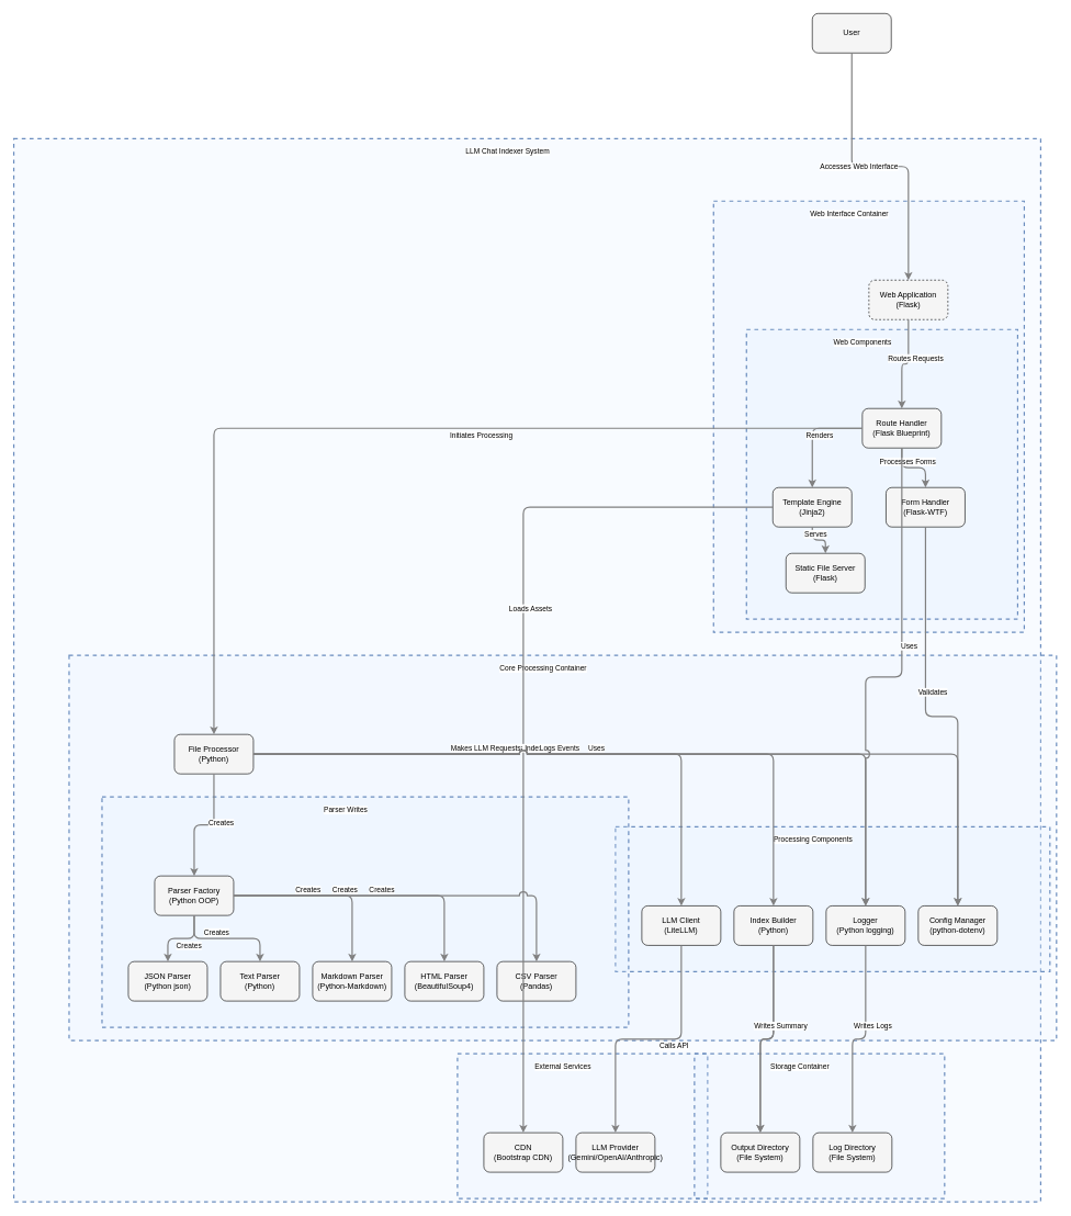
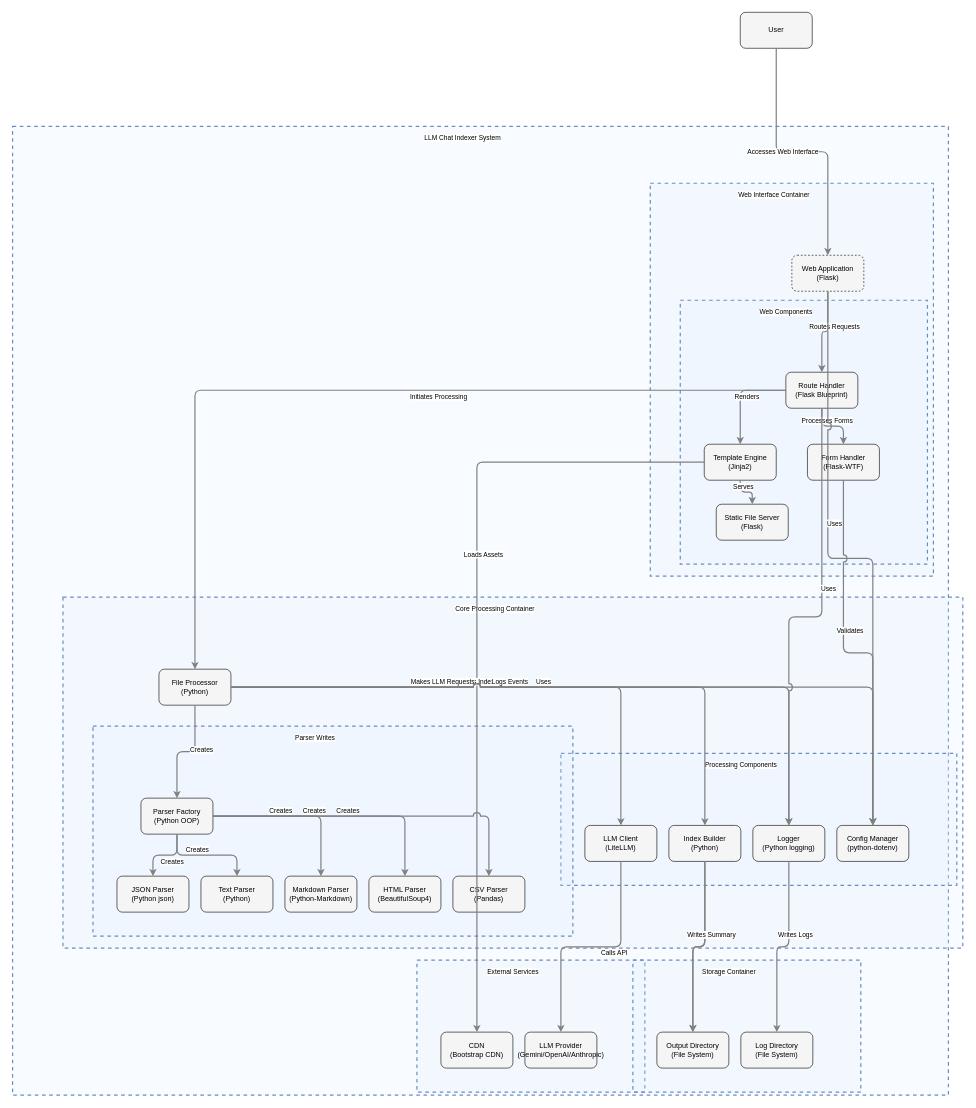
  <mxCell id="0" />
  <mxCell id="1" parent="0" />
  <mxCell id="2" value="" style="html=1;whiteSpace=wrap;container=1;fillColor=#dae8fc;strokeColor=#6c8ebf;dashed=1;fillOpacity=20;strokeWidth=2;containerType=none;recursiveResize=0;movable=1;resizable=1;autosize=0;dropTarget=0" vertex="1" parent="12"><mxGeometry x="830" y="260.455" width="660" height="220" as="geometry" /></mxCell>
  <mxCell id="3" value="Processing Components" style="edgeLabel;html=1;align=center;verticalAlign=middle;resizable=0;labelBackgroundColor=white;spacing=5" vertex="1" parent="12"><mxGeometry x="838" y="268.455" width="584" height="24" as="geometry" /></mxCell>
  <mxCell id="4" value="" style="html=1;whiteSpace=wrap;container=1;fillColor=#dae8fc;strokeColor=#6c8ebf;dashed=1;fillOpacity=20;strokeWidth=2;containerType=none;recursiveResize=0;movable=1;resizable=1;autosize=0;dropTarget=0" vertex="1" parent="12"><mxGeometry x="50" y="215" width="800" height="350" as="geometry" /></mxCell>
  <mxCell id="5" value="Parser Writes" style="edgeLabel;html=1;align=center;verticalAlign=middle;resizable=0;labelBackgroundColor=white;spacing=5" vertex="1" parent="12"><mxGeometry x="58" y="223" width="724" height="24" as="geometry" /></mxCell>
  <mxCell id="6" value="" style="html=1;whiteSpace=wrap;container=1;fillColor=#dae8fc;strokeColor=#6c8ebf;dashed=1;fillOpacity=20;strokeWidth=2;containerType=none;recursiveResize=0;movable=1;resizable=1;autosize=0;dropTarget=0" vertex="1" parent="14"><mxGeometry x="50" y="195" width="412" height="440" as="geometry" /></mxCell>
  <mxCell id="7" value="Web Components" style="edgeLabel;html=1;align=center;verticalAlign=middle;resizable=0;labelBackgroundColor=white;spacing=5" vertex="1" parent="14"><mxGeometry x="58" y="203" width="336" height="24" as="geometry" /></mxCell>
  <mxCell id="8" value="" style="html=1;whiteSpace=wrap;container=1;fillColor=#dae8fc;strokeColor=#6c8ebf;dashed=1;fillOpacity=20;strokeWidth=2;containerType=none;recursiveResize=0;movable=1;resizable=1;autosize=0;dropTarget=0" vertex="1" parent="16"><mxGeometry x="674" y="1390" width="380" height="220" as="geometry" /></mxCell>
  <mxCell id="9" value="External Services" style="edgeLabel;html=1;align=center;verticalAlign=middle;resizable=0;labelBackgroundColor=white;spacing=5" vertex="1" parent="16"><mxGeometry x="682" y="1398" width="304" height="24" as="geometry" /></mxCell>
  <mxCell id="10" value="" style="html=1;whiteSpace=wrap;container=1;fillColor=#dae8fc;strokeColor=#6c8ebf;dashed=1;fillOpacity=20;strokeWidth=2;containerType=none;recursiveResize=0;movable=1;resizable=1;autosize=0;dropTarget=0" vertex="1" parent="16"><mxGeometry x="1034" y="1390" width="380" height="220" as="geometry" /></mxCell>
  <mxCell id="11" value="Storage Container" style="edgeLabel;html=1;align=center;verticalAlign=middle;resizable=0;labelBackgroundColor=white;spacing=5" vertex="1" parent="16"><mxGeometry x="1042" y="1398" width="304" height="24" as="geometry" /></mxCell>
  <mxCell id="12" value="" style="html=1;whiteSpace=wrap;container=1;fillColor=#dae8fc;strokeColor=#6c8ebf;dashed=1;fillOpacity=20;strokeWidth=2;containerType=none;recursiveResize=0;movable=1;resizable=1;autosize=0;dropTarget=0" vertex="1" parent="16"><mxGeometry x="84" y="785" width="1500" height="585" as="geometry" /></mxCell>
  <mxCell id="13" value="Core Processing Container" style="edgeLabel;html=1;align=center;verticalAlign=middle;resizable=0;labelBackgroundColor=white;spacing=5" vertex="1" parent="16"><mxGeometry x="92" y="793" width="1424" height="24" as="geometry" /></mxCell>
  <mxCell id="14" value="" style="html=1;whiteSpace=wrap;container=1;fillColor=#dae8fc;strokeColor=#6c8ebf;dashed=1;fillOpacity=20;strokeWidth=2;containerType=none;recursiveResize=0;movable=1;resizable=1;autosize=0;dropTarget=0" vertex="1" parent="16"><mxGeometry x="1063" y="95" width="472" height="655" as="geometry" /></mxCell>
  <mxCell id="15" value="Web Interface Container" style="edgeLabel;html=1;align=center;verticalAlign=middle;resizable=0;labelBackgroundColor=white;spacing=5" vertex="1" parent="16"><mxGeometry x="1071" y="103" width="396" height="24" as="geometry" /></mxCell>
  <mxCell id="16" value="" style="html=1;whiteSpace=wrap;container=1;fillColor=#dae8fc;strokeColor=#6c8ebf;dashed=1;fillOpacity=20;strokeWidth=2;containerType=none;recursiveResize=0;movable=1;resizable=1;autosize=0;dropTarget=0" vertex="1" parent="1"><mxGeometry x="20" y="210" width="1560" height="1615" as="geometry" /></mxCell>
  <mxCell id="17" value="LLM Chat Indexer System" style="edgeLabel;html=1;align=center;verticalAlign=middle;resizable=0;labelBackgroundColor=white;spacing=5" vertex="1" parent="1"><mxGeometry x="28" y="218" width="1484" height="24" as="geometry" /></mxCell>
  <mxCell id="18" value="User" style="rounded=1;whiteSpace=wrap;html=1;fillColor=#f5f5f5" vertex="1" parent="1"><mxGeometry x="1233" y="20" width="120" height="60" as="geometry" /></mxCell>
  <mxCell id="19" value="Web Application&lt;br&gt;(Flask)" style="rounded=1;whiteSpace=wrap;html=1;fillColor=#f5f5f5;dashed=1;" vertex="1" parent="14"><mxGeometry x="236" y="120" width="120" height="60" as="geometry" /></mxCell>
  <mxCell id="20" value="Route Handler&lt;br&gt;(Flask Blueprint)" style="rounded=1;whiteSpace=wrap;html=1;fillColor=#f5f5f5" vertex="1" parent="6"><mxGeometry x="176" y="120" width="120" height="60" as="geometry" /></mxCell>
  <mxCell id="21" value="Form Handler&lt;br&gt;(Flask-WTF)" style="rounded=1;whiteSpace=wrap;html=1;fillColor=#f5f5f5" vertex="1" parent="6"><mxGeometry x="212" y="240" width="120" height="60" as="geometry" /></mxCell>
  <mxCell id="22" value="Template Engine&lt;br&gt;(Jinja2)" style="rounded=1;whiteSpace=wrap;html=1;fillColor=#f5f5f5" vertex="1" parent="6"><mxGeometry x="40" y="240" width="120" height="60" as="geometry" /></mxCell>
  <mxCell id="23" value="Static File Server&lt;br&gt;(Flask)" style="rounded=1;whiteSpace=wrap;html=1;fillColor=#f5f5f5" vertex="1" parent="6"><mxGeometry x="60" y="340" width="120" height="60" as="geometry" /></mxCell>
  <mxCell id="24" value="File Processor&lt;br&gt;(Python)" style="rounded=1;whiteSpace=wrap;html=1;fillColor=#f5f5f5" vertex="1" parent="12"><mxGeometry x="160" y="120" width="120" height="60" as="geometry" /></mxCell>
  <mxCell id="25" value="Parser Factory&lt;br&gt;(Python OOP)" style="rounded=1;whiteSpace=wrap;html=1;fillColor=#f5f5f5" vertex="1" parent="4"><mxGeometry x="80" y="120" width="120" height="60" as="geometry" /></mxCell>
  <mxCell id="26" value="Text Parser&lt;br&gt;(Python)" style="rounded=1;whiteSpace=wrap;html=1;fillColor=#f5f5f5" vertex="1" parent="4"><mxGeometry x="180" y="250" width="120" height="60" as="geometry" /></mxCell>
  <mxCell id="27" value="Markdown Parser&lt;br&gt;(Python-Markdown)" style="rounded=1;whiteSpace=wrap;html=1;fillColor=#f5f5f5" vertex="1" parent="4"><mxGeometry x="320" y="250" width="120" height="60" as="geometry" /></mxCell>
  <mxCell id="28" value="JSON Parser&lt;br&gt;(Python json)" style="rounded=1;whiteSpace=wrap;html=1;fillColor=#f5f5f5" vertex="1" parent="4"><mxGeometry x="40" y="250" width="120" height="60" as="geometry" /></mxCell>
  <mxCell id="29" value="HTML Parser&lt;br&gt;(BeautifulSoup4)" style="rounded=1;whiteSpace=wrap;html=1;fillColor=#f5f5f5" vertex="1" parent="4"><mxGeometry x="460" y="250" width="120" height="60" as="geometry" /></mxCell>
  <mxCell id="30" value="CSV Parser&lt;br&gt;(Pandas)" style="rounded=1;whiteSpace=wrap;html=1;fillColor=#f5f5f5" vertex="1" parent="4"><mxGeometry x="600" y="250" width="120" height="60" as="geometry" /></mxCell>
  <mxCell id="31" value="Index Builder&lt;br&gt;(Python)" style="rounded=1;whiteSpace=wrap;html=1;fillColor=#f5f5f5" vertex="1" parent="2"><mxGeometry x="180" y="120" width="120" height="60" as="geometry" /></mxCell>
  <mxCell id="32" value="LLM Client&lt;br&gt;(LiteLLM)" style="rounded=1;whiteSpace=wrap;html=1;fillColor=#f5f5f5" vertex="1" parent="2"><mxGeometry x="40" y="120" width="120" height="60" as="geometry" /></mxCell>
  <mxCell id="33" value="Config Manager&lt;br&gt;(python-dotenv)" style="rounded=1;whiteSpace=wrap;html=1;fillColor=#f5f5f5" vertex="1" parent="2"><mxGeometry x="460" y="120" width="120" height="60" as="geometry" /></mxCell>
  <mxCell id="34" value="Logger&lt;br&gt;(Python logging)" style="rounded=1;whiteSpace=wrap;html=1;fillColor=#f5f5f5" vertex="1" parent="2"><mxGeometry x="320" y="120" width="120" height="60" as="geometry" /></mxCell>
  <mxCell id="35" value="Output Directory&lt;br&gt;(File System)" style="rounded=1;whiteSpace=wrap;html=1;fillColor=#f5f5f5" vertex="1" parent="10"><mxGeometry x="40" y="120" width="120" height="60" as="geometry" /></mxCell>
  <mxCell id="36" value="Log Directory&lt;br&gt;(File System)" style="rounded=1;whiteSpace=wrap;html=1;fillColor=#f5f5f5" vertex="1" parent="10"><mxGeometry x="180" y="120" width="120" height="60" as="geometry" /></mxCell>
  <mxCell id="37" value="LLM Provider&lt;br&gt;(Gemini/OpenAI/Anthropic)" style="rounded=1;whiteSpace=wrap;html=1;fillColor=#f5f5f5" vertex="1" parent="8"><mxGeometry x="180" y="120" width="120" height="60" as="geometry" /></mxCell>
  <mxCell id="38" value="CDN&lt;br&gt;(Bootstrap CDN)" style="rounded=1;whiteSpace=wrap;html=1;fillColor=#f5f5f5" vertex="1" parent="8"><mxGeometry x="40" y="120" width="120" height="60" as="geometry" /></mxCell>
  <mxCell id="39" style="edgeStyle=orthogonalEdgeStyle;rounded=1;orthogonalLoop=1;jettySize=auto;html=1;strokeColor=#808080;strokeWidth=2;jumpStyle=arc;jumpSize=10;spacing=15;labelBackgroundColor=white;labelBorderColor=none" edge="1" parent="1" source="18" target="19"><mxGeometry relative="1" as="geometry" /></mxCell>
  <mxCell id="40" value="Accesses Web Interface" style="edgeLabel;html=1;align=center;verticalAlign=middle;resizable=0;points=[];" vertex="1" connectable="0" parent="39"><mxGeometry x="-0.2" y="10" relative="1" as="geometry"><mxPoint as="offset" /></mxGeometry></mxCell>
  <mxCell id="41" style="edgeStyle=orthogonalEdgeStyle;rounded=1;orthogonalLoop=1;jettySize=auto;html=1;strokeColor=#808080;strokeWidth=2;jumpStyle=arc;jumpSize=10;spacing=15;labelBackgroundColor=white;labelBorderColor=none" edge="1" parent="1" source="19" target="20"><mxGeometry relative="1" as="geometry" /></mxCell>
  <mxCell id="42" value="Routes Requests" style="edgeLabel;html=1;align=center;verticalAlign=middle;resizable=0;points=[];" vertex="1" connectable="0" parent="41"><mxGeometry x="-0.2" y="10" relative="1" as="geometry"><mxPoint as="offset" /></mxGeometry></mxCell>
  <mxCell id="43" style="edgeStyle=orthogonalEdgeStyle;rounded=1;orthogonalLoop=1;jettySize=auto;html=1;strokeColor=#808080;strokeWidth=2;jumpStyle=arc;jumpSize=10;spacing=15;labelBackgroundColor=white;labelBorderColor=none" edge="1" parent="1" source="20" target="21"><mxGeometry relative="1" as="geometry" /></mxCell>
  <mxCell id="44" value="Processes Forms" style="edgeLabel;html=1;align=center;verticalAlign=middle;resizable=0;points=[];" vertex="1" connectable="0" parent="43"><mxGeometry x="-0.2" y="10" relative="1" as="geometry"><mxPoint as="offset" /></mxGeometry></mxCell>
  <mxCell id="45" style="edgeStyle=orthogonalEdgeStyle;rounded=1;orthogonalLoop=1;jettySize=auto;html=1;strokeColor=#808080;strokeWidth=2;jumpStyle=arc;jumpSize=10;spacing=15;labelBackgroundColor=white;labelBorderColor=none" edge="1" parent="1" source="20" target="22"><mxGeometry relative="1" as="geometry" /></mxCell>
  <mxCell id="46" value="Renders" style="edgeLabel;html=1;align=center;verticalAlign=middle;resizable=0;points=[];" vertex="1" connectable="0" parent="45"><mxGeometry x="-0.2" y="10" relative="1" as="geometry"><mxPoint as="offset" /></mxGeometry></mxCell>
  <mxCell id="47" style="edgeStyle=orthogonalEdgeStyle;rounded=1;orthogonalLoop=1;jettySize=auto;html=1;strokeColor=#808080;strokeWidth=2;jumpStyle=arc;jumpSize=10;spacing=15;labelBackgroundColor=white;labelBorderColor=none" edge="1" parent="1" source="22" target="23"><mxGeometry relative="1" as="geometry" /></mxCell>
  <mxCell id="48" value="Serves" style="edgeLabel;html=1;align=center;verticalAlign=middle;resizable=0;points=[];" vertex="1" connectable="0" parent="47"><mxGeometry x="-0.2" y="10" relative="1" as="geometry"><mxPoint as="offset" /></mxGeometry></mxCell>
  <mxCell id="49" style="edgeStyle=orthogonalEdgeStyle;rounded=1;orthogonalLoop=1;jettySize=auto;html=1;strokeColor=#808080;strokeWidth=2;jumpStyle=arc;jumpSize=10;spacing=15;labelBackgroundColor=white;labelBorderColor=none" edge="1" parent="1" source="22" target="38"><mxGeometry relative="1" as="geometry" /></mxCell>
  <mxCell id="50" value="Loads Assets" style="edgeLabel;html=1;align=center;verticalAlign=middle;resizable=0;points=[];" vertex="1" connectable="0" parent="49"><mxGeometry x="-0.2" y="10" relative="1" as="geometry"><mxPoint as="offset" /></mxGeometry></mxCell>
  <mxCell id="51" style="edgeStyle=orthogonalEdgeStyle;rounded=1;orthogonalLoop=1;jettySize=auto;html=1;strokeColor=#808080;strokeWidth=2;jumpStyle=arc;jumpSize=10;spacing=15;labelBackgroundColor=white;labelBorderColor=none" edge="1" parent="1" source="20" target="24"><mxGeometry relative="1" as="geometry" /></mxCell>
  <mxCell id="52" value="Initiates Processing" style="edgeLabel;html=1;align=center;verticalAlign=middle;resizable=0;points=[];" vertex="1" connectable="0" parent="51"><mxGeometry x="-0.2" y="10" relative="1" as="geometry"><mxPoint as="offset" /></mxGeometry></mxCell>
  <mxCell id="53" style="edgeStyle=orthogonalEdgeStyle;rounded=1;orthogonalLoop=1;jettySize=auto;html=1;strokeColor=#808080;strokeWidth=2;jumpStyle=arc;jumpSize=10;spacing=15;labelBackgroundColor=white;labelBorderColor=none" edge="1" parent="1" source="24" target="25"><mxGeometry relative="1" as="geometry" /></mxCell>
  <mxCell id="54" value="Creates" style="edgeLabel;html=1;align=center;verticalAlign=middle;resizable=0;points=[];" vertex="1" connectable="0" parent="53"><mxGeometry x="-0.2" y="10" relative="1" as="geometry"><mxPoint as="offset" /></mxGeometry></mxCell>
  <mxCell id="55" style="edgeStyle=orthogonalEdgeStyle;rounded=1;orthogonalLoop=1;jettySize=auto;html=1;strokeColor=#808080;strokeWidth=2;jumpStyle=arc;jumpSize=10;spacing=15;labelBackgroundColor=white;labelBorderColor=none" edge="1" parent="1" source="25" target="26"><mxGeometry relative="1" as="geometry" /></mxCell>
  <mxCell id="56" value="Creates" style="edgeLabel;html=1;align=center;verticalAlign=middle;resizable=0;points=[];" vertex="1" connectable="0" parent="55"><mxGeometry x="-0.2" y="10" relative="1" as="geometry"><mxPoint as="offset" /></mxGeometry></mxCell>
  <mxCell id="57" style="edgeStyle=orthogonalEdgeStyle;rounded=1;orthogonalLoop=1;jettySize=auto;html=1;strokeColor=#808080;strokeWidth=2;jumpStyle=arc;jumpSize=10;spacing=15;labelBackgroundColor=white;labelBorderColor=none" edge="1" parent="1" source="25" target="27"><mxGeometry relative="1" as="geometry" /></mxCell>
  <mxCell id="58" value="Creates" style="edgeLabel;html=1;align=center;verticalAlign=middle;resizable=0;points=[];" vertex="1" connectable="0" parent="57"><mxGeometry x="-0.2" y="10" relative="1" as="geometry"><mxPoint as="offset" /></mxGeometry></mxCell>
  <mxCell id="59" style="edgeStyle=orthogonalEdgeStyle;rounded=1;orthogonalLoop=1;jettySize=auto;html=1;strokeColor=#808080;strokeWidth=2;jumpStyle=arc;jumpSize=10;spacing=15;labelBackgroundColor=white;labelBorderColor=none" edge="1" parent="1" source="25" target="28"><mxGeometry relative="1" as="geometry" /></mxCell>
  <mxCell id="60" value="Creates" style="edgeLabel;html=1;align=center;verticalAlign=middle;resizable=0;points=[];" vertex="1" connectable="0" parent="59"><mxGeometry x="-0.2" y="10" relative="1" as="geometry"><mxPoint as="offset" /></mxGeometry></mxCell>
  <mxCell id="61" style="edgeStyle=orthogonalEdgeStyle;rounded=1;orthogonalLoop=1;jettySize=auto;html=1;strokeColor=#808080;strokeWidth=2;jumpStyle=arc;jumpSize=10;spacing=15;labelBackgroundColor=white;labelBorderColor=none" edge="1" parent="1" source="25" target="29"><mxGeometry relative="1" as="geometry" /></mxCell>
  <mxCell id="62" value="Creates" style="edgeLabel;html=1;align=center;verticalAlign=middle;resizable=0;points=[];" vertex="1" connectable="0" parent="61"><mxGeometry x="-0.2" y="10" relative="1" as="geometry"><mxPoint as="offset" /></mxGeometry></mxCell>
  <mxCell id="63" style="edgeStyle=orthogonalEdgeStyle;rounded=1;orthogonalLoop=1;jettySize=auto;html=1;strokeColor=#808080;strokeWidth=2;jumpStyle=arc;jumpSize=10;spacing=15;labelBackgroundColor=white;labelBorderColor=none" edge="1" parent="1" source="25" target="30"><mxGeometry relative="1" as="geometry" /></mxCell>
  <mxCell id="64" value="Creates" style="edgeLabel;html=1;align=center;verticalAlign=middle;resizable=0;points=[];" vertex="1" connectable="0" parent="63"><mxGeometry x="-0.2" y="10" relative="1" as="geometry"><mxPoint as="offset" /></mxGeometry></mxCell>
  <mxCell id="65" style="edgeStyle=orthogonalEdgeStyle;rounded=1;orthogonalLoop=1;jettySize=auto;html=1;strokeColor=#808080;strokeWidth=2;jumpStyle=arc;jumpSize=10;spacing=15;labelBackgroundColor=white;labelBorderColor=none" edge="1" parent="1" source="24" target="31"><mxGeometry relative="1" as="geometry" /></mxCell>
  <mxCell id="66" value="Builds Index" style="edgeLabel;html=1;align=center;verticalAlign=middle;resizable=0;points=[];" vertex="1" connectable="0" parent="65"><mxGeometry x="-0.2" y="10" relative="1" as="geometry"><mxPoint as="offset" /></mxGeometry></mxCell>
  <mxCell id="67" style="edgeStyle=orthogonalEdgeStyle;rounded=1;orthogonalLoop=1;jettySize=auto;html=1;strokeColor=#808080;strokeWidth=2;jumpStyle=arc;jumpSize=10;spacing=15;labelBackgroundColor=white;labelBorderColor=none" edge="1" parent="1" source="24" target="32"><mxGeometry relative="1" as="geometry" /></mxCell>
  <mxCell id="68" value="Makes LLM Requests" style="edgeLabel;html=1;align=center;verticalAlign=middle;resizable=0;points=[];" vertex="1" connectable="0" parent="67"><mxGeometry x="-0.2" y="10" relative="1" as="geometry"><mxPoint as="offset" /></mxGeometry></mxCell>
  <mxCell id="69" style="edgeStyle=orthogonalEdgeStyle;rounded=1;orthogonalLoop=1;jettySize=auto;html=1;strokeColor=#808080;strokeWidth=2;jumpStyle=arc;jumpSize=10;spacing=15;labelBackgroundColor=white;labelBorderColor=none" edge="1" parent="1" source="32" target="37"><mxGeometry relative="1" as="geometry" /></mxCell>
  <mxCell id="70" value="Calls API" style="edgeLabel;html=1;align=center;verticalAlign=middle;resizable=0;points=[];" vertex="1" connectable="0" parent="69"><mxGeometry x="-0.2" y="10" relative="1" as="geometry"><mxPoint as="offset" /></mxGeometry></mxCell>
  <mxCell id="71" style="edgeStyle=orthogonalEdgeStyle;rounded=1;orthogonalLoop=1;jettySize=auto;html=1;strokeColor=#808080;strokeWidth=2;jumpStyle=arc;jumpSize=10;spacing=15;labelBackgroundColor=white;labelBorderColor=none" edge="1" parent="1" source="24" target="33"><mxGeometry relative="1" as="geometry" /></mxCell>
  <mxCell id="72" value="Uses" style="edgeLabel;html=1;align=center;verticalAlign=middle;resizable=0;points=[];" vertex="1" connectable="0" parent="71"><mxGeometry x="-0.2" y="10" relative="1" as="geometry"><mxPoint as="offset" /></mxGeometry></mxCell>
  <mxCell id="73" style="edgeStyle=orthogonalEdgeStyle;rounded=1;orthogonalLoop=1;jettySize=auto;html=1;strokeColor=#808080;strokeWidth=2;jumpStyle=arc;jumpSize=10;spacing=15;labelBackgroundColor=white;labelBorderColor=none" edge="1" parent="1" source="24" target="34"><mxGeometry relative="1" as="geometry" /></mxCell>
  <mxCell id="74" value="Logs Events" style="edgeLabel;html=1;align=center;verticalAlign=middle;resizable=0;points=[];" vertex="1" connectable="0" parent="73"><mxGeometry x="-0.2" y="10" relative="1" as="geometry"><mxPoint as="offset" /></mxGeometry></mxCell>
  <mxCell id="75" style="edgeStyle=orthogonalEdgeStyle;rounded=1;orthogonalLoop=1;jettySize=auto;html=1;strokeColor=#808080;strokeWidth=2;jumpStyle=arc;jumpSize=10;spacing=15;labelBackgroundColor=white;labelBorderColor=none" edge="1" parent="1" source="31" target="35"><mxGeometry relative="1" as="geometry" /></mxCell>
  <mxCell id="76" value="Writes Index" style="edgeLabel;html=1;align=center;verticalAlign=middle;resizable=0;points=[];" vertex="1" connectable="0" parent="75"><mxGeometry x="-0.2" y="10" relative="1" as="geometry"><mxPoint as="offset" /></mxGeometry></mxCell>
  <mxCell id="77" style="edgeStyle=orthogonalEdgeStyle;rounded=1;orthogonalLoop=1;jettySize=auto;html=1;strokeColor=#808080;strokeWidth=2;jumpStyle=arc;jumpSize=10;spacing=15;labelBackgroundColor=white;labelBorderColor=none" edge="1" parent="1" source="31" target="35"><mxGeometry relative="1" as="geometry" /></mxCell>
  <mxCell id="78" value="Writes Summary" style="edgeLabel;html=1;align=center;verticalAlign=middle;resizable=0;points=[];" vertex="1" connectable="0" parent="77"><mxGeometry x="-0.2" y="10" relative="1" as="geometry"><mxPoint as="offset" /></mxGeometry></mxCell>
  <mxCell id="79" style="edgeStyle=orthogonalEdgeStyle;rounded=1;orthogonalLoop=1;jettySize=auto;html=1;strokeColor=#808080;strokeWidth=2;jumpStyle=arc;jumpSize=10;spacing=15;labelBackgroundColor=white;labelBorderColor=none" edge="1" parent="1" source="34" target="36"><mxGeometry relative="1" as="geometry" /></mxCell>
  <mxCell id="80" value="Writes Logs" style="edgeLabel;html=1;align=center;verticalAlign=middle;resizable=0;points=[];" vertex="1" connectable="0" parent="79"><mxGeometry x="-0.2" y="10" relative="1" as="geometry"><mxPoint as="offset" /></mxGeometry></mxCell>
+ <mxCell id="81" style="edgeStyle=orthogonalEdgeStyle;rounded=1;orthogonalLoop=1;jettySize=auto;html=1;strokeColor=#808080;strokeWidth=2;jumpStyle=arc;jumpSize=10;spacing=15;labelBackgroundColor=white;labelBorderColor=none" edge="1" parent="1" source="19" target="33"><mxGeometry relative="1" as="geometry" /></mxCell>
+ <mxCell id="82" value="Uses" style="edgeLabel;html=1;align=center;verticalAlign=middle;resizable=0;points=[];" vertex="1" connectable="0" parent="81"><mxGeometry x="-0.2" y="10" relative="1" as="geometry"><mxPoint as="offset" /></mxGeometry></mxCell>
  <mxCell id="83" style="edgeStyle=orthogonalEdgeStyle;rounded=1;orthogonalLoop=1;jettySize=auto;html=1;strokeColor=#808080;strokeWidth=2;jumpStyle=arc;jumpSize=10;spacing=15;labelBackgroundColor=white;labelBorderColor=none" edge="1" parent="1" source="20" target="34"><mxGeometry relative="1" as="geometry" /></mxCell>
  <mxCell id="84" value="Uses" style="edgeLabel;html=1;align=center;verticalAlign=middle;resizable=0;points=[];" vertex="1" connectable="0" parent="83"><mxGeometry x="-0.2" y="10" relative="1" as="geometry"><mxPoint as="offset" /></mxGeometry></mxCell>
  <mxCell id="85" style="edgeStyle=orthogonalEdgeStyle;rounded=1;orthogonalLoop=1;jettySize=auto;html=1;strokeColor=#808080;strokeWidth=2;jumpStyle=arc;jumpSize=10;spacing=15;labelBackgroundColor=white;labelBorderColor=none" edge="1" parent="1" source="21" target="33"><mxGeometry relative="1" as="geometry" /></mxCell>
  <mxCell id="86" value="Validates" style="edgeLabel;html=1;align=center;verticalAlign=middle;resizable=0;points=[];" vertex="1" connectable="0" parent="85"><mxGeometry x="-0.2" y="10" relative="1" as="geometry"><mxPoint as="offset" /></mxGeometry></mxCell>
